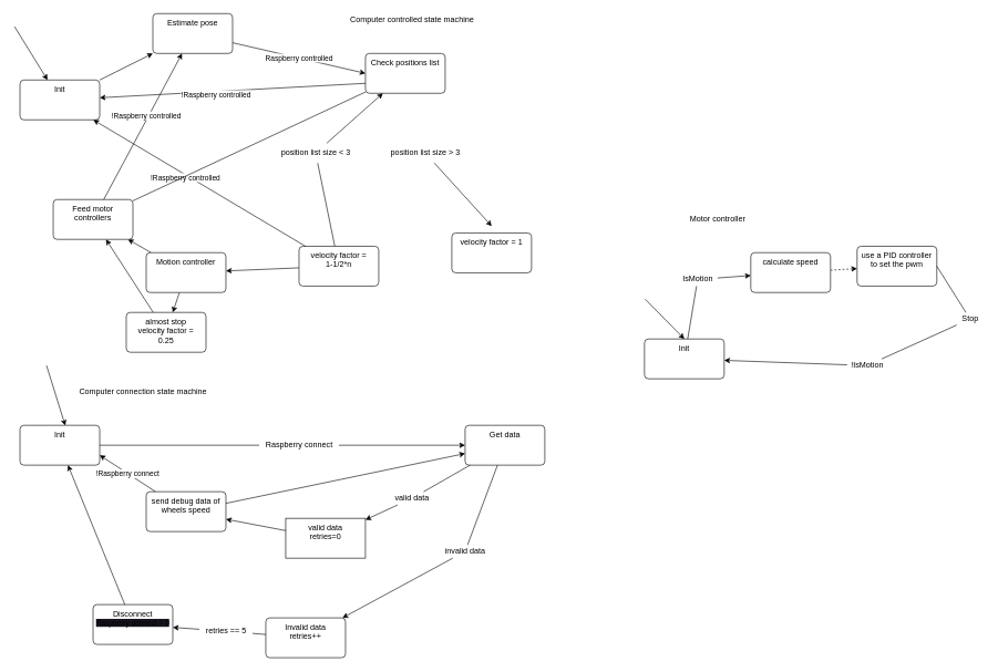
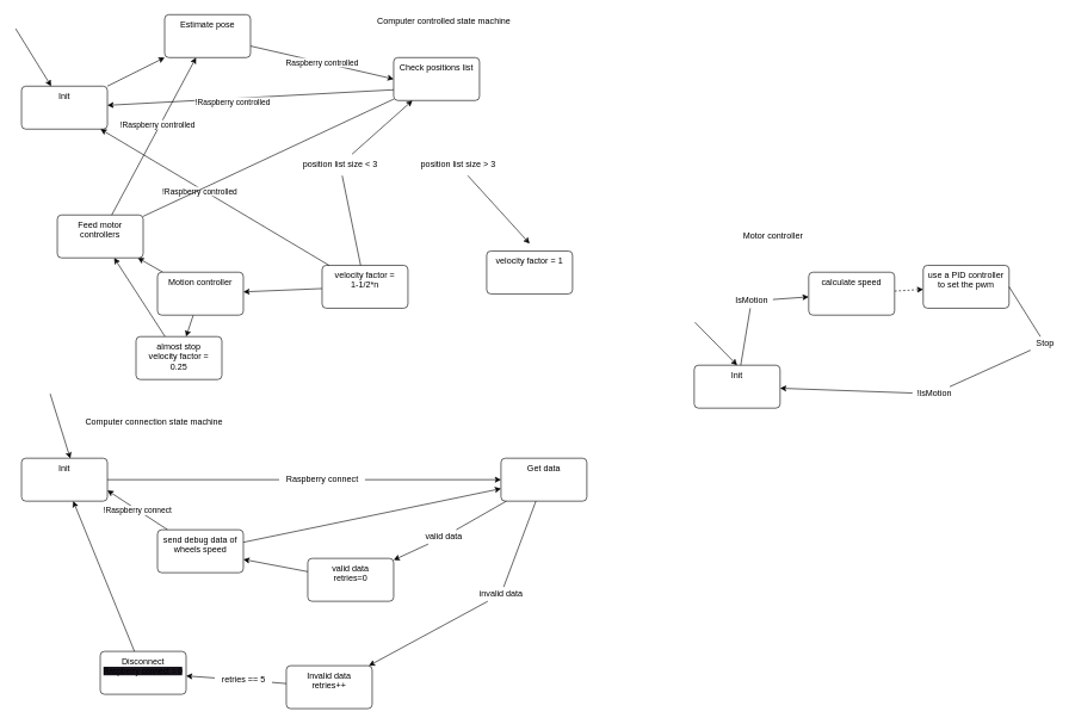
  <mxCell id="0" />
  <mxCell id="1" parent="0" />
  <mxCell id="2" value="Raspberry controlled" style="edgeStyle=none;html=1;entryX=0;entryY=0.5;entryDx=0;entryDy=0;" parent="1" source="58" target="3" edge="1"><mxGeometry relative="1" as="geometry"><mxPoint x="339" y="130" as="targetPoint" /><mxPoint x="269" y="130" as="sourcePoint" /></mxGeometry></mxCell>
  <mxCell id="3" value="Check positions list" style="whiteSpace=wrap;html=1;verticalAlign=top;rounded=1;arcSize=10;dashed=0;" parent="1" vertex="1"><mxGeometry x="549" y="80" width="120" height="60" as="geometry" /></mxCell>
  <mxCell id="4" value="Get data" style="whiteSpace=wrap;html=1;verticalAlign=top;rounded=1;arcSize=10;dashed=0;" parent="1" vertex="1"><mxGeometry x="699" y="640" width="120" height="60" as="geometry" /></mxCell>
  <mxCell id="5" value="" style="edgeStyle=none;html=1;entryX=0;entryY=0.5;entryDx=0;entryDy=0;exitX=1;exitY=0.5;exitDx=0;exitDy=0;startArrow=none;" parent="1" source="11" target="4" edge="1"><mxGeometry relative="1" as="geometry"><mxPoint x="359" y="670" as="targetPoint" /><mxPoint x="159" y="640" as="sourcePoint" /></mxGeometry></mxCell>
  <mxCell id="6" value="Init" style="whiteSpace=wrap;html=1;verticalAlign=top;rounded=1;arcSize=10;dashed=0;" parent="1" vertex="1"><mxGeometry x="29" y="640" width="120" height="60" as="geometry" /></mxCell>
  <mxCell id="7" value="" style="edgeStyle=none;html=1;entryX=0.568;entryY=0.006;entryDx=0;entryDy=0;entryPerimeter=0;" parent="1" target="6" edge="1"><mxGeometry relative="1" as="geometry"><mxPoint x="129" y="540" as="targetPoint" /><mxPoint x="69" y="550" as="sourcePoint" /></mxGeometry></mxCell>
  <mxCell id="8" style="edgeStyle=none;html=1;" parent="1" source="9" target="58" edge="1"><mxGeometry relative="1" as="geometry" /></mxCell>
  <mxCell id="9" value="Init" style="whiteSpace=wrap;html=1;verticalAlign=top;rounded=1;arcSize=10;dashed=0;" parent="1" vertex="1"><mxGeometry x="29" y="120" width="120" height="60" as="geometry" /></mxCell>
  <mxCell id="10" value="" style="edgeStyle=none;html=1;exitX=1;exitY=0.5;exitDx=0;exitDy=0;" parent="1" target="9" edge="1"><mxGeometry relative="1" as="geometry"><mxPoint x="89" y="100" as="targetPoint" /><mxPoint x="20.84" y="39.64" as="sourcePoint" /></mxGeometry></mxCell>
  <mxCell id="11" value="Raspberry connect" style="text;html=1;resizable=0;autosize=1;align=center;verticalAlign=middle;points=[];fillColor=none;strokeColor=none;rounded=0;" parent="1" vertex="1"><mxGeometry x="389" y="660" width="120" height="20" as="geometry" /></mxCell>
  <mxCell id="12" value="" style="edgeStyle=none;html=1;entryX=0;entryY=0.5;entryDx=0;entryDy=0;exitX=1;exitY=0.5;exitDx=0;exitDy=0;endArrow=none;" parent="1" source="6" target="11" edge="1"><mxGeometry relative="1" as="geometry"><mxPoint x="249" y="630" as="targetPoint" /><mxPoint x="159" y="640" as="sourcePoint" /></mxGeometry></mxCell>
  <mxCell id="13" value="" style="edgeStyle=none;html=1;exitX=0;exitY=0.75;exitDx=0;exitDy=0;" parent="1" source="3" target="9" edge="1"><mxGeometry relative="1" as="geometry"><mxPoint x="169" y="160.36" as="targetPoint" /><mxPoint x="100.84" y="100" as="sourcePoint" /></mxGeometry></mxCell>
  <mxCell id="14" value="!Raspberry controlled" style="edgeLabel;html=1;align=center;verticalAlign=middle;resizable=0;points=[];" parent="13" vertex="1" connectable="0"><mxGeometry x="0.126" y="4" relative="1" as="geometry"><mxPoint as="offset" /></mxGeometry></mxCell>
  <mxCell id="15" value="!Raspberry connect" style="edgeStyle=none;html=1;entryX=1;entryY=0.75;entryDx=0;entryDy=0;" parent="1" source="45" target="6" edge="1"><mxGeometry relative="1" as="geometry"><mxPoint x="199" y="710" as="targetPoint" /><mxPoint x="309" y="890" as="sourcePoint" /></mxGeometry></mxCell>
  <mxCell id="16" value="Computer controlled state machine" style="text;html=1;resizable=0;autosize=1;align=center;verticalAlign=middle;points=[];fillColor=none;strokeColor=none;rounded=0;" parent="1" vertex="1"><mxGeometry x="519" y="20" width="200" height="20" as="geometry" /></mxCell>
  <mxCell id="17" value="Computer connection state machine" style="text;html=1;resizable=0;autosize=1;align=center;verticalAlign=middle;points=[];fillColor=none;strokeColor=none;rounded=0;" parent="1" vertex="1"><mxGeometry x="109" y="580" width="210" height="20" as="geometry" /></mxCell>
  <mxCell id="18" value="use a PID controller to set the pwm" style="whiteSpace=wrap;html=1;verticalAlign=top;rounded=1;arcSize=10;dashed=0;" parent="1" vertex="1"><mxGeometry x="1289" y="370.36" width="120" height="60" as="geometry" /></mxCell>
  <mxCell id="19" value="" style="edgeStyle=none;html=1;startArrow=none;" parent="1" source="31" target="22" edge="1"><mxGeometry relative="1" as="geometry"><mxPoint x="1529" y="440.36" as="targetPoint" /><mxPoint x="1279" y="430.36" as="sourcePoint" /></mxGeometry></mxCell>
  <mxCell id="20" value="Stop" style="text;html=1;resizable=0;autosize=1;align=center;verticalAlign=middle;points=[];fillColor=none;strokeColor=none;rounded=0;" parent="1" vertex="1"><mxGeometry x="1439" y="470" width="40" height="20" as="geometry" /></mxCell>
  <mxCell id="21" value="" style="edgeStyle=none;html=1;exitX=1;exitY=0.5;exitDx=0;exitDy=0;endArrow=none;" parent="1" source="18" target="20" edge="1"><mxGeometry relative="1" as="geometry"><mxPoint x="1429" y="440.36" as="targetPoint" /><mxPoint x="1239" y="440.36" as="sourcePoint" /></mxGeometry></mxCell>
  <mxCell id="22" value="Init" style="whiteSpace=wrap;html=1;verticalAlign=top;rounded=1;arcSize=10;dashed=0;" parent="1" vertex="1"><mxGeometry x="969" y="510" width="120" height="60" as="geometry" /></mxCell>
  <mxCell id="23" value="" style="edgeStyle=none;html=1;entryX=0.5;entryY=0;entryDx=0;entryDy=0;" parent="1" target="22" edge="1"><mxGeometry relative="1" as="geometry"><mxPoint x="1008.08" y="410.36" as="targetPoint" /><mxPoint x="970" y="450" as="sourcePoint" /></mxGeometry></mxCell>
  <mxCell id="24" value="" style="edgeStyle=none;html=1;startArrow=none;" parent="1" source="25" target="29" edge="1"><mxGeometry relative="1" as="geometry"><mxPoint x="1169" y="440.72" as="targetPoint" /><mxPoint x="1140.84" y="350.36" as="sourcePoint" /></mxGeometry></mxCell>
  <mxCell id="25" value="IsMotion" style="text;html=1;resizable=0;autosize=1;align=center;verticalAlign=middle;points=[];fillColor=none;strokeColor=none;rounded=0;" parent="1" vertex="1"><mxGeometry x="1019" y="410.36" width="60" height="20" as="geometry" /></mxCell>
  <mxCell id="26" value="" style="edgeStyle=none;html=1;endArrow=none;" parent="1" source="22" target="25" edge="1"><mxGeometry relative="1" as="geometry"><mxPoint x="1079" y="460" as="targetPoint" /><mxPoint x="1049" y="440.36" as="sourcePoint" /></mxGeometry></mxCell>
  <mxCell id="27" value="Motor controller" style="text;html=1;resizable=0;autosize=1;align=center;verticalAlign=middle;points=[];fillColor=none;strokeColor=none;rounded=0;" parent="1" vertex="1"><mxGeometry x="1029" y="320" width="100" height="20" as="geometry" /></mxCell>
  <mxCell id="28" value="" style="edgeStyle=none;html=1;dashed=1;" parent="1" source="29" target="18" edge="1"><mxGeometry relative="1" as="geometry"><mxPoint x="1209" y="680" as="sourcePoint" /></mxGeometry></mxCell>
  <mxCell id="29" value="calculate speed" style="whiteSpace=wrap;html=1;verticalAlign=top;rounded=1;arcSize=10;dashed=0;" parent="1" vertex="1"><mxGeometry x="1129" y="380" width="120" height="60" as="geometry" /></mxCell>
  <mxCell id="30" value="" style="edgeStyle=none;html=1;startArrow=none;" parent="1" source="47" target="43" edge="1"><mxGeometry relative="1" as="geometry"><mxPoint x="769" y="770" as="sourcePoint" /><mxPoint x="759" y="790" as="targetPoint" /></mxGeometry></mxCell>
  <mxCell id="31" value="!IsMotion" style="text;html=1;resizable=0;autosize=1;align=center;verticalAlign=middle;points=[];fillColor=none;strokeColor=none;rounded=0;" parent="1" vertex="1"><mxGeometry x="1274" y="540" width="60" height="20" as="geometry" /></mxCell>
  <mxCell id="32" value="" style="edgeStyle=none;html=1;startArrow=none;endArrow=none;" parent="1" source="20" target="31" edge="1"><mxGeometry relative="1" as="geometry"><mxPoint x="1089" y="523.685" as="targetPoint" /><mxPoint x="1449" y="425.798" as="sourcePoint" /></mxGeometry></mxCell>
  <mxCell id="33" style="edgeStyle=none;html=1;" parent="1" source="34" target="62" edge="1"><mxGeometry relative="1" as="geometry" /></mxCell>
  <mxCell id="34" value="velocity factor = &lt;br&gt;1-1/2*n" style="whiteSpace=wrap;html=1;verticalAlign=top;rounded=1;arcSize=10;dashed=0;" parent="1" vertex="1"><mxGeometry x="449" y="370.36" width="120" height="60" as="geometry" /></mxCell>
  <mxCell id="35" value="" style="edgeStyle=none;html=1;startArrow=none;" parent="1" source="38" target="3" edge="1"><mxGeometry relative="1" as="geometry"><mxPoint x="469" y="320" as="sourcePoint" /><mxPoint x="409" y="250" as="targetPoint" /></mxGeometry></mxCell>
  <mxCell id="36" value="" style="edgeStyle=none;html=1;" parent="1" source="34" target="9" edge="1"><mxGeometry relative="1" as="geometry"><mxPoint x="403.96" y="310" as="targetPoint" /><mxPoint x="384.385" y="360" as="sourcePoint" /></mxGeometry></mxCell>
  <mxCell id="37" value="!Raspberry controlled" style="edgeLabel;html=1;align=center;verticalAlign=middle;resizable=0;points=[];" parent="36" vertex="1" connectable="0"><mxGeometry x="0.126" y="4" relative="1" as="geometry"><mxPoint as="offset" /></mxGeometry></mxCell>
  <mxCell id="38" value="position list size &amp;lt; 3" style="text;html=1;resizable=0;autosize=1;align=center;verticalAlign=middle;points=[];fillColor=none;strokeColor=none;rounded=0;" parent="1" vertex="1"><mxGeometry x="409" y="215" width="130" height="30" as="geometry" /></mxCell>
  <mxCell id="39" value="" style="edgeStyle=none;html=1;endArrow=none;" parent="1" source="34" target="38" edge="1"><mxGeometry relative="1" as="geometry"><mxPoint x="499.701" y="370.36" as="sourcePoint" /><mxPoint x="428.299" y="140" as="targetPoint" /></mxGeometry></mxCell>
  <mxCell id="40" value="" style="edgeStyle=none;html=1;startArrow=none;" parent="1" source="41" edge="1"><mxGeometry relative="1" as="geometry"><mxPoint x="668.999" y="160" as="sourcePoint" /><mxPoint x="739" y="340" as="targetPoint" /></mxGeometry></mxCell>
  <mxCell id="41" value="position list size &amp;gt; 3" style="text;html=1;resizable=0;autosize=1;align=center;verticalAlign=middle;points=[];fillColor=none;strokeColor=none;rounded=0;" parent="1" vertex="1"><mxGeometry x="574" y="215" width="130" height="30" as="geometry" /></mxCell>
  <mxCell id="42" value="" style="edgeStyle=none;html=1;startArrow=none;endArrow=none;" parent="1" source="3" target="65" edge="1"><mxGeometry relative="1" as="geometry"><mxPoint x="479" y="134.444" as="sourcePoint" /><mxPoint x="639.909" y="200" as="targetPoint" /></mxGeometry></mxCell>
  <mxCell id="43" value="Invalid data&lt;br&gt;retries++" style="whiteSpace=wrap;html=1;verticalAlign=top;rounded=1;arcSize=10;dashed=0;" parent="1" vertex="1"><mxGeometry x="399" y="930" width="120" height="60" as="geometry" /></mxCell>
- <mxCell id="44" value="valid data&lt;br&gt;retries=0" style="whiteSpace=wrap;html=1;verticalAlign=top;arcSize=10;dashed=0;rounded=0;" parent="1" vertex="1"><mxGeometry x="429" y="780" width="120" height="60" as="geometry" /></mxCell>
+ <mxCell id="44" value="valid data&lt;br&gt;retries=0" style="whiteSpace=wrap;html=1;verticalAlign=top;rounded=1;arcSize=10;dashed=0;" parent="1" vertex="1"><mxGeometry x="429" y="780" width="120" height="60" as="geometry" /></mxCell>
  <mxCell id="45" value="send debug data of wheels speed" style="whiteSpace=wrap;html=1;verticalAlign=top;rounded=1;arcSize=10;dashed=0;" parent="1" vertex="1"><mxGeometry x="219" y="740" width="120" height="60" as="geometry" /></mxCell>
  <mxCell id="46" value="" style="edgeStyle=none;html=1;startArrow=none;" parent="1" source="49" target="44" edge="1"><mxGeometry relative="1" as="geometry"><mxPoint x="789" y="770" as="sourcePoint" /><mxPoint x="609" y="860" as="targetPoint" /></mxGeometry></mxCell>
  <mxCell id="47" value="invalid data" style="text;html=1;resizable=0;autosize=1;align=center;verticalAlign=middle;points=[];fillColor=none;strokeColor=none;rounded=0;" parent="1" vertex="1"><mxGeometry x="659" y="820" width="80" height="20" as="geometry" /></mxCell>
  <mxCell id="48" value="" style="edgeStyle=none;html=1;endArrow=none;" parent="1" source="4" target="47" edge="1"><mxGeometry relative="1" as="geometry"><mxPoint x="699" y="700" as="sourcePoint" /><mxPoint x="519" y="790" as="targetPoint" /></mxGeometry></mxCell>
  <mxCell id="49" value="valid data" style="text;html=1;resizable=0;autosize=1;align=center;verticalAlign=middle;points=[];fillColor=none;strokeColor=none;rounded=0;" parent="1" vertex="1"><mxGeometry x="584" y="740" width="70" height="20" as="geometry" /></mxCell>
  <mxCell id="50" value="" style="edgeStyle=none;html=1;endArrow=none;" parent="1" source="4" target="49" edge="1"><mxGeometry relative="1" as="geometry"><mxPoint x="724.385" y="700" as="sourcePoint" /><mxPoint x="493.615" y="900" as="targetPoint" /></mxGeometry></mxCell>
  <mxCell id="51" value="" style="edgeStyle=none;html=1;startArrow=none;" parent="1" source="45" target="4" edge="1"><mxGeometry relative="1" as="geometry"><mxPoint x="449" y="740" as="targetPoint" /><mxPoint x="259" y="740" as="sourcePoint" /></mxGeometry></mxCell>
  <mxCell id="52" value="" style="edgeStyle=none;html=1;startArrow=none;" parent="1" source="44" target="45" edge="1"><mxGeometry relative="1" as="geometry"><mxPoint x="289.386" y="840" as="sourcePoint" /><mxPoint x="189.002" y="930" as="targetPoint" /></mxGeometry></mxCell>
  <mxCell id="53" value="" style="edgeStyle=none;html=1;startArrow=none;" parent="1" source="54" target="56" edge="1"><mxGeometry relative="1" as="geometry"><mxPoint x="411.5" y="860" as="sourcePoint" /><mxPoint x="279" y="940" as="targetPoint" /></mxGeometry></mxCell>
  <mxCell id="54" value="retries == 5" style="text;html=1;resizable=0;autosize=1;align=center;verticalAlign=middle;points=[];fillColor=none;strokeColor=none;rounded=0;" parent="1" vertex="1"><mxGeometry x="299" y="940" width="80" height="20" as="geometry" /></mxCell>
  <mxCell id="55" value="" style="edgeStyle=none;html=1;startArrow=none;endArrow=none;" parent="1" source="43" target="54" edge="1"><mxGeometry relative="1" as="geometry"><mxPoint x="430.579" y="930" as="sourcePoint" /><mxPoint x="307.421" y="800" as="targetPoint" /></mxGeometry></mxCell>
  <mxCell id="56" value="Disconnect&lt;br&gt;&lt;span style=&quot;font-size: 11px; background-color: rgb(24, 20, 29);&quot;&gt;Raspberry connect = 0&lt;/span&gt;" style="whiteSpace=wrap;html=1;verticalAlign=top;rounded=1;arcSize=10;dashed=0;" parent="1" vertex="1"><mxGeometry x="139" y="910" width="120" height="60" as="geometry" /></mxCell>
  <mxCell id="57" value="" style="edgeStyle=none;html=1;startArrow=none;" parent="1" source="56" target="6" edge="1"><mxGeometry relative="1" as="geometry"><mxPoint x="219" y="847.141" as="sourcePoint" /><mxPoint x="129" y="829.999" as="targetPoint" /></mxGeometry></mxCell>
  <mxCell id="58" value="Estimate pose" style="whiteSpace=wrap;html=1;verticalAlign=top;rounded=1;arcSize=10;dashed=0;" parent="1" vertex="1"><mxGeometry x="229" y="20" width="120" height="60" as="geometry" /></mxCell>
  <mxCell id="59" value="velocity factor = 1" style="whiteSpace=wrap;html=1;verticalAlign=top;rounded=1;arcSize=10;dashed=0;" parent="1" vertex="1"><mxGeometry x="679" y="350.36" width="120" height="60" as="geometry" /></mxCell>
  <mxCell id="60" style="edgeStyle=none;html=1;" parent="1" source="62" target="64" edge="1"><mxGeometry relative="1" as="geometry" /></mxCell>
  <mxCell id="61" style="edgeStyle=none;html=1;" parent="1" source="62" target="65" edge="1"><mxGeometry relative="1" as="geometry" /></mxCell>
  <mxCell id="62" value="Motion controller" style="whiteSpace=wrap;html=1;verticalAlign=top;rounded=1;arcSize=10;dashed=0;" parent="1" vertex="1"><mxGeometry x="219" y="380" width="120" height="60" as="geometry" /></mxCell>
  <mxCell id="63" style="edgeStyle=none;html=1;" parent="1" source="64" target="65" edge="1"><mxGeometry relative="1" as="geometry" /></mxCell>
  <mxCell id="64" value="almost stop&lt;br&gt;velocity factor =&lt;br&gt;0.25" style="whiteSpace=wrap;html=1;verticalAlign=top;rounded=1;arcSize=10;dashed=0;" parent="1" vertex="1"><mxGeometry x="189" y="470" width="120" height="60" as="geometry" /></mxCell>
  <mxCell id="65" value="Feed motor controllers" style="whiteSpace=wrap;html=1;verticalAlign=top;rounded=1;arcSize=10;dashed=0;" parent="1" vertex="1"><mxGeometry x="79" y="300" width="120" height="60" as="geometry" /></mxCell>
  <mxCell id="66" value="" style="edgeStyle=none;html=1;" parent="1" source="65" target="58" edge="1"><mxGeometry relative="1" as="geometry"><mxPoint x="93.96" y="181.14" as="targetPoint" /><mxPoint x="559" y="135" as="sourcePoint" /></mxGeometry></mxCell>
  <mxCell id="67" value="!Raspberry controlled" style="edgeLabel;html=1;align=center;verticalAlign=middle;resizable=0;points=[];" parent="66" vertex="1" connectable="0"><mxGeometry x="0.126" y="4" relative="1" as="geometry"><mxPoint as="offset" /></mxGeometry></mxCell>
